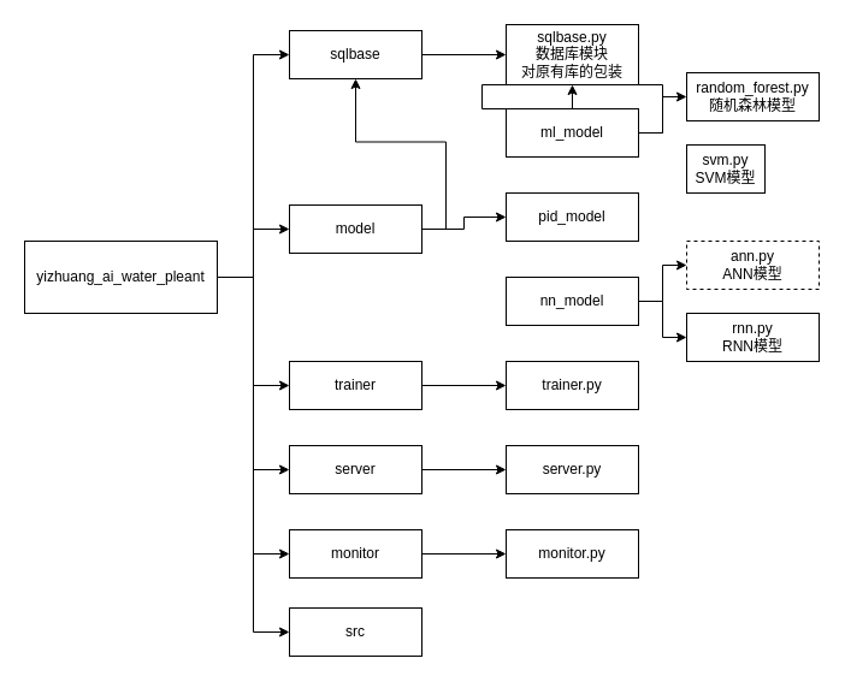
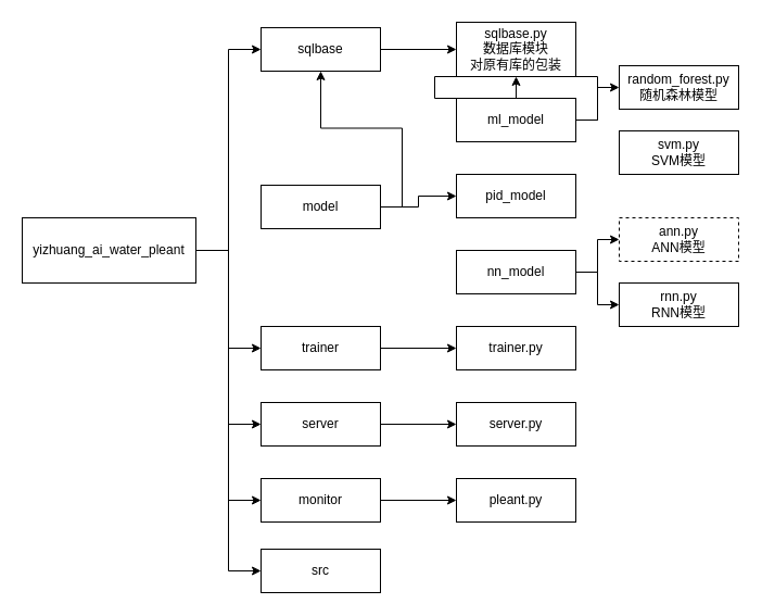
  <mxCell id="0" />
  <mxCell id="1" parent="0" />
  <mxCell id="2" style="edgeStyle=orthogonalEdgeStyle;rounded=0;orthogonalLoop=1;jettySize=auto;html=1;entryX=0;entryY=0.5;entryDx=0;entryDy=0;" parent="1" source="7" target="9" edge="1"><mxGeometry relative="1" as="geometry" /></mxCell>
- <mxCell id="3" style="edgeStyle=orthogonalEdgeStyle;rounded=0;orthogonalLoop=1;jettySize=auto;html=1;exitX=1;exitY=0.5;exitDx=0;exitDy=0;entryX=0;entryY=0.5;entryDx=0;entryDy=0;" parent="1" source="7" target="13" edge="1"><mxGeometry relative="1" as="geometry" /></mxCell>
  <mxCell id="4" style="edgeStyle=orthogonalEdgeStyle;rounded=0;orthogonalLoop=1;jettySize=auto;html=1;exitX=1;exitY=0.5;exitDx=0;exitDy=0;entryX=0;entryY=0.5;entryDx=0;entryDy=0;" parent="1" source="7" target="16" edge="1"><mxGeometry relative="1" as="geometry" /></mxCell>
  <mxCell id="5" style="edgeStyle=orthogonalEdgeStyle;rounded=0;orthogonalLoop=1;jettySize=auto;html=1;exitX=1;exitY=0.5;exitDx=0;exitDy=0;entryX=0;entryY=0.5;entryDx=0;entryDy=0;" parent="1" source="7" target="14" edge="1"><mxGeometry relative="1" as="geometry" /></mxCell>
  <mxCell id="6" style="edgeStyle=orthogonalEdgeStyle;rounded=0;orthogonalLoop=1;jettySize=auto;html=1;exitX=1;exitY=0.5;exitDx=0;exitDy=0;entryX=0;entryY=0.5;entryDx=0;entryDy=0;" parent="1" source="7" target="25" edge="1"><mxGeometry relative="1" as="geometry" /></mxCell>
  <mxCell id="7" value="yizhuang_ai_water_pleant" style="rounded=0;whiteSpace=wrap;html=1;" parent="1" vertex="1"><mxGeometry x="20" y="200" width="160" height="60" as="geometry" /></mxCell>
  <mxCell id="8" style="edgeStyle=orthogonalEdgeStyle;rounded=0;orthogonalLoop=1;jettySize=auto;html=1;exitX=1;exitY=0.5;exitDx=0;exitDy=0;entryX=0;entryY=0.5;entryDx=0;entryDy=0;" parent="1" source="9" target="10" edge="1"><mxGeometry relative="1" as="geometry" /></mxCell>
  <mxCell id="9" value="sqlbase" style="rounded=0;whiteSpace=wrap;html=1;" parent="1" vertex="1"><mxGeometry x="240" y="25" width="110" height="40" as="geometry" /></mxCell>
  <mxCell id="10" value="sqlbase.py&lt;br&gt;数据库模块&lt;br&gt;对原有库的包装" style="rounded=0;whiteSpace=wrap;html=1;" parent="1" vertex="1"><mxGeometry x="420" y="20" width="110" height="50" as="geometry" /></mxCell>
  <mxCell id="11" style="edgeStyle=orthogonalEdgeStyle;rounded=0;orthogonalLoop=1;jettySize=auto;html=1;exitX=1;exitY=0.5;exitDx=0;exitDy=0;entryX=0;entryY=0.5;entryDx=0;entryDy=0;" parent="1" source="13" target="22" edge="1"><mxGeometry relative="1" as="geometry" /></mxCell>
  <mxCell id="12" style="edgeStyle=orthogonalEdgeStyle;rounded=0;orthogonalLoop=1;jettySize=auto;html=1;exitX=1;exitY=0.5;exitDx=0;exitDy=0;" parent="1" source="13" target="9" edge="1"><mxGeometry relative="1" as="geometry" /></mxCell>
  <mxCell id="13" value="model" style="rounded=0;whiteSpace=wrap;html=1;" parent="1" vertex="1"><mxGeometry x="240" y="170" width="110" height="40" as="geometry" /></mxCell>
  <mxCell id="14" value="src" style="rounded=0;whiteSpace=wrap;html=1;" parent="1" vertex="1"><mxGeometry x="240" y="505" width="110" height="40" as="geometry" /></mxCell>
  <mxCell id="15" style="edgeStyle=orthogonalEdgeStyle;rounded=0;orthogonalLoop=1;jettySize=auto;html=1;exitX=1;exitY=0.5;exitDx=0;exitDy=0;entryX=0;entryY=0.5;entryDx=0;entryDy=0;" parent="1" source="16" target="30" edge="1"><mxGeometry relative="1" as="geometry" /></mxCell>
  <mxCell id="16" value="trainer" style="rounded=0;whiteSpace=wrap;html=1;" parent="1" vertex="1"><mxGeometry x="240" y="300" width="110" height="40" as="geometry" /></mxCell>
  <mxCell id="17" style="edgeStyle=orthogonalEdgeStyle;rounded=0;orthogonalLoop=1;jettySize=auto;html=1;exitX=1;exitY=0.5;exitDx=0;exitDy=0;entryX=0;entryY=0.5;entryDx=0;entryDy=0;" parent="1" source="19" target="26" edge="1"><mxGeometry relative="1" as="geometry" /></mxCell>
  <mxCell id="18" style="edgeStyle=orthogonalEdgeStyle;rounded=0;orthogonalLoop=1;jettySize=auto;html=1;exitX=1;exitY=0.5;exitDx=0;exitDy=0;" parent="1" source="19" target="10" edge="1"><mxGeometry relative="1" as="geometry" /></mxCell>
  <mxCell id="19" value="ml_model" style="rounded=0;whiteSpace=wrap;html=1;" parent="1" vertex="1"><mxGeometry x="420" y="90" width="110" height="40" as="geometry" /></mxCell>
  <mxCell id="20" style="edgeStyle=orthogonalEdgeStyle;rounded=0;orthogonalLoop=1;jettySize=auto;html=1;exitX=1;exitY=0.75;exitDx=0;exitDy=0;entryX=0;entryY=0.5;entryDx=0;entryDy=0;" parent="1" source="23" target="28" edge="1"><mxGeometry relative="1" as="geometry"><Array as="points"><mxPoint x="530" y="250" /><mxPoint x="550" y="250" /><mxPoint x="550" y="220" /></Array></mxGeometry></mxCell>
  <mxCell id="21" style="edgeStyle=orthogonalEdgeStyle;rounded=0;orthogonalLoop=1;jettySize=auto;html=1;exitX=1;exitY=0.5;exitDx=0;exitDy=0;entryX=0;entryY=0.5;entryDx=0;entryDy=0;" parent="1" source="23" target="29" edge="1"><mxGeometry relative="1" as="geometry"><Array as="points"><mxPoint x="550" y="250" /><mxPoint x="550" y="280" /></Array></mxGeometry></mxCell>
  <mxCell id="22" value="pid_model" style="rounded=0;whiteSpace=wrap;html=1;" parent="1" vertex="1"><mxGeometry x="420" y="160" width="110" height="40" as="geometry" /></mxCell>
  <mxCell id="23" value="nn_model" style="rounded=0;whiteSpace=wrap;html=1;" parent="1" vertex="1"><mxGeometry x="420" y="230" width="110" height="40" as="geometry" /></mxCell>
  <mxCell id="24" style="edgeStyle=orthogonalEdgeStyle;rounded=0;orthogonalLoop=1;jettySize=auto;html=1;exitX=1;exitY=0.5;exitDx=0;exitDy=0;" parent="1" source="25" target="31" edge="1"><mxGeometry relative="1" as="geometry" /></mxCell>
  <mxCell id="25" value="server" style="rounded=0;whiteSpace=wrap;html=1;" parent="1" vertex="1"><mxGeometry x="240" y="370" width="110" height="40" as="geometry" /></mxCell>
  <mxCell id="26" value="random_forest.py&lt;br&gt;随机森林模型" style="rounded=0;whiteSpace=wrap;html=1;" parent="1" vertex="1"><mxGeometry x="570" y="60" width="110" height="40" as="geometry" /></mxCell>
- <mxCell id="27" value="svm.py&lt;br&gt;SVM模型" style="rounded=0;whiteSpace=wrap;html=1;" parent="1" vertex="1"><mxGeometry x="570" y="120" width="65" height="40" as="geometry" /></mxCell>
+ <mxCell id="27" value="svm.py&lt;br&gt;SVM模型" style="rounded=0;whiteSpace=wrap;html=1;" parent="1" vertex="1"><mxGeometry x="570" y="120" width="110" height="40" as="geometry" /></mxCell>
  <mxCell id="28" value="ann.py&lt;br&gt;ANN模型" style="rounded=0;whiteSpace=wrap;html=1;dashed=1;" parent="1" vertex="1"><mxGeometry x="570" y="200" width="110" height="40" as="geometry" /></mxCell>
  <mxCell id="29" value="rnn.py&lt;br&gt;RNN模型" style="rounded=0;whiteSpace=wrap;html=1;" parent="1" vertex="1"><mxGeometry x="570" y="260" width="110" height="40" as="geometry" /></mxCell>
  <mxCell id="30" value="trainer.py" style="rounded=0;whiteSpace=wrap;html=1;" parent="1" vertex="1"><mxGeometry x="420" y="300" width="110" height="40" as="geometry" /></mxCell>
  <mxCell id="31" value="server.py" style="rounded=0;whiteSpace=wrap;html=1;" parent="1" vertex="1"><mxGeometry x="420" y="370" width="110" height="40" as="geometry" /></mxCell>
  <mxCell id="32" style="edgeStyle=orthogonalEdgeStyle;rounded=0;orthogonalLoop=1;jettySize=auto;html=1;exitX=1;exitY=0.5;exitDx=0;exitDy=0;entryX=0;entryY=0.5;entryDx=0;entryDy=0;" edge="1" parent="1" target="34" source="7"><mxGeometry relative="1" as="geometry"><mxPoint x="180" y="300" as="sourcePoint" /></mxGeometry></mxCell>
  <mxCell id="33" style="edgeStyle=orthogonalEdgeStyle;rounded=0;orthogonalLoop=1;jettySize=auto;html=1;exitX=1;exitY=0.5;exitDx=0;exitDy=0;" edge="1" parent="1" source="34" target="35"><mxGeometry relative="1" as="geometry" /></mxCell>
  <mxCell id="34" value="monitor" style="rounded=0;whiteSpace=wrap;html=1;" vertex="1" parent="1"><mxGeometry x="240" y="440" width="110" height="40" as="geometry" /></mxCell>
- <mxCell id="35" value="monitor.py" style="rounded=0;whiteSpace=wrap;html=1;" vertex="1" parent="1"><mxGeometry x="420" y="440" width="110" height="40" as="geometry" /></mxCell>
+ <mxCell id="35" value="pleant.py" style="rounded=0;whiteSpace=wrap;html=1;" vertex="1" parent="1"><mxGeometry x="420" y="440" width="110" height="40" as="geometry" /></mxCell>
